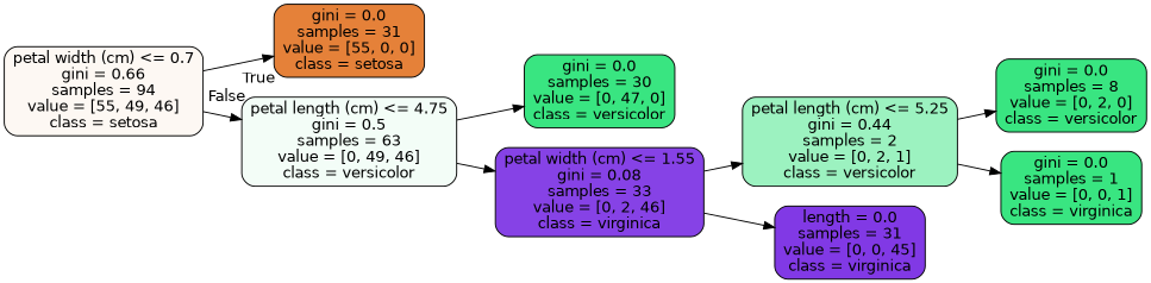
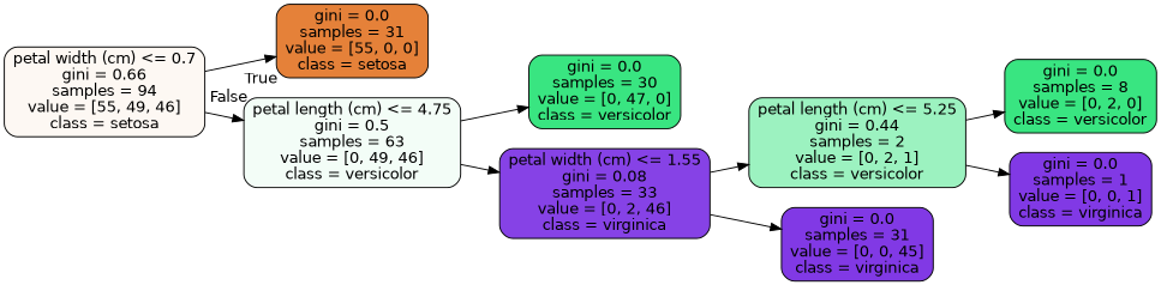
  digraph {
    rankdir=LR
    node [color=black fillcolor="#39e581" fontname=helvetica shape=box style="filled, rounded"]
    edge [fontname=helvetica]
    n1 [fillcolor="#fdf8f3" label="petal width (cm) <= 0.7\ngini = 0.66\nsamples = 94\nvalue = [55, 49, 46]\nclass = setosa"]
    n2 [fillcolor="#e58139" label="gini = 0.0\nsamples = 31\nvalue = [55, 0, 0]\nclass = setosa"]
    n3 [fillcolor="#f3fdf7" label="petal length (cm) <= 4.75\ngini = 0.5\nsamples = 63\nvalue = [0, 49, 46]\nclass = versicolor"]
    n4 [label="gini = 0.0\nsamples = 30\nvalue = [0, 47, 0]\nclass = versicolor"]
    n5 [fillcolor="#8642e6" label="petal width (cm) <= 1.55\ngini = 0.08\nsamples = 33\nvalue = [0, 2, 46]\nclass = virginica"]
    n6 [fillcolor="#9cf2c0" label="petal length (cm) <= 5.25\ngini = 0.44\nsamples = 2\nvalue = [0, 2, 1]\nclass = versicolor"]
-   n7 [fillcolor="#8139e5" label="length = 0.0\nsamples = 31\nvalue = [0, 0, 45]\nclass = virginica"]
+   n7 [fillcolor="#8139e5" label="gini = 0.0\nsamples = 31\nvalue = [0, 0, 45]\nclass = virginica"]
    n8 [label="gini = 0.0\nsamples = 8\nvalue = [0, 2, 0]\nclass = versicolor"]
-   n9 [label="gini = 0.0\nsamples = 1\nvalue = [0, 0, 1]\nclass = virginica"]
+   n9 [fillcolor="#8139e5" label="gini = 0.0\nsamples = 1\nvalue = [0, 0, 1]\nclass = virginica"]
    n1 -> n2 [headlabel=True labelangle=45 labeldistance=2.5]
    n1 -> n3 [headlabel=False labelangle=-45 labeldistance=2.5]
    n3 -> n4
    n3 -> n5
    n5 -> n6
    n5 -> n7
    n6 -> n8
    n6 -> n9
  }
